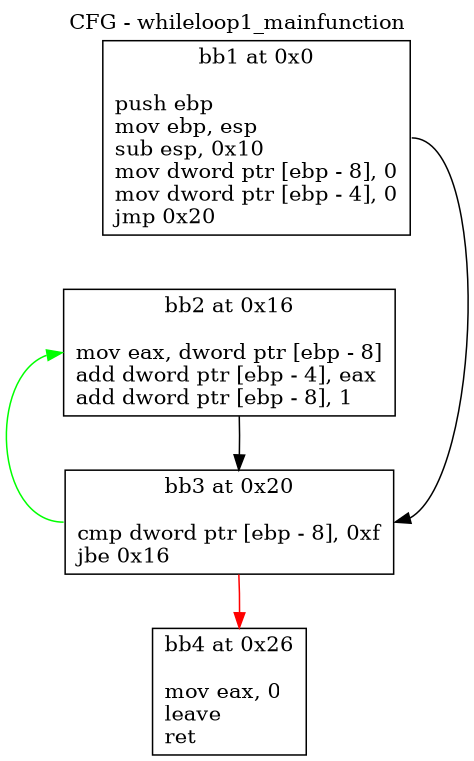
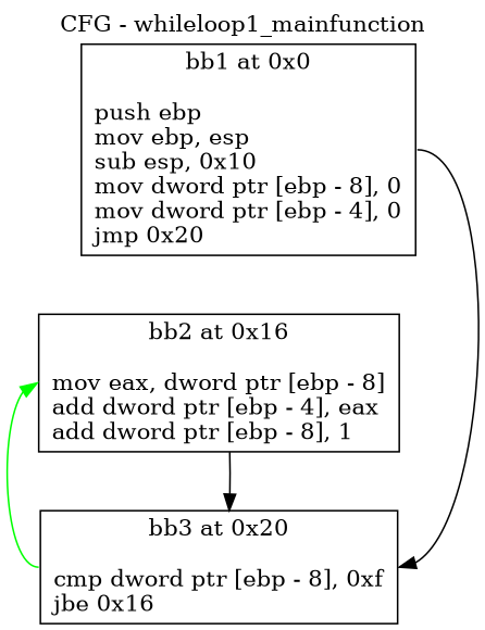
  digraph {
    label="CFG - whileloop1_mainfunction"
    labelloc=top
    splines=splines
    node [shape=box]
    n1 [label="bb1 at 0x0\n\npush ebp\lmov ebp, esp\lsub esp, 0x10\lmov dword ptr [ebp - 8], 0\lmov dword ptr [ebp - 4], 0\ljmp 0x20\l"]
    n2 [label="bb2 at 0x16\n\nmov eax, dword ptr [ebp - 8]\ladd dword ptr [ebp - 4], eax\ladd dword ptr [ebp - 8], 1\l"]
    n3 [label="bb3 at 0x20\n\ncmp dword ptr [ebp - 8], 0xf\ljbe 0x16\l"]
-   n4 [label="bb4 at 0x26\n\nmov eax, 0\lleave\lret\l"]
    n1 -> n2 [style=invis]
    n1 -> n3 [headport=e tailport=e]
    n2 -> n3 [style=invis]
    n2 -> n3
    n3 -> n2 [color=green headport=w tailport=w]
-   n3 -> n4 [style=invis]
-   n3 -> n4 [color=red]
  }
